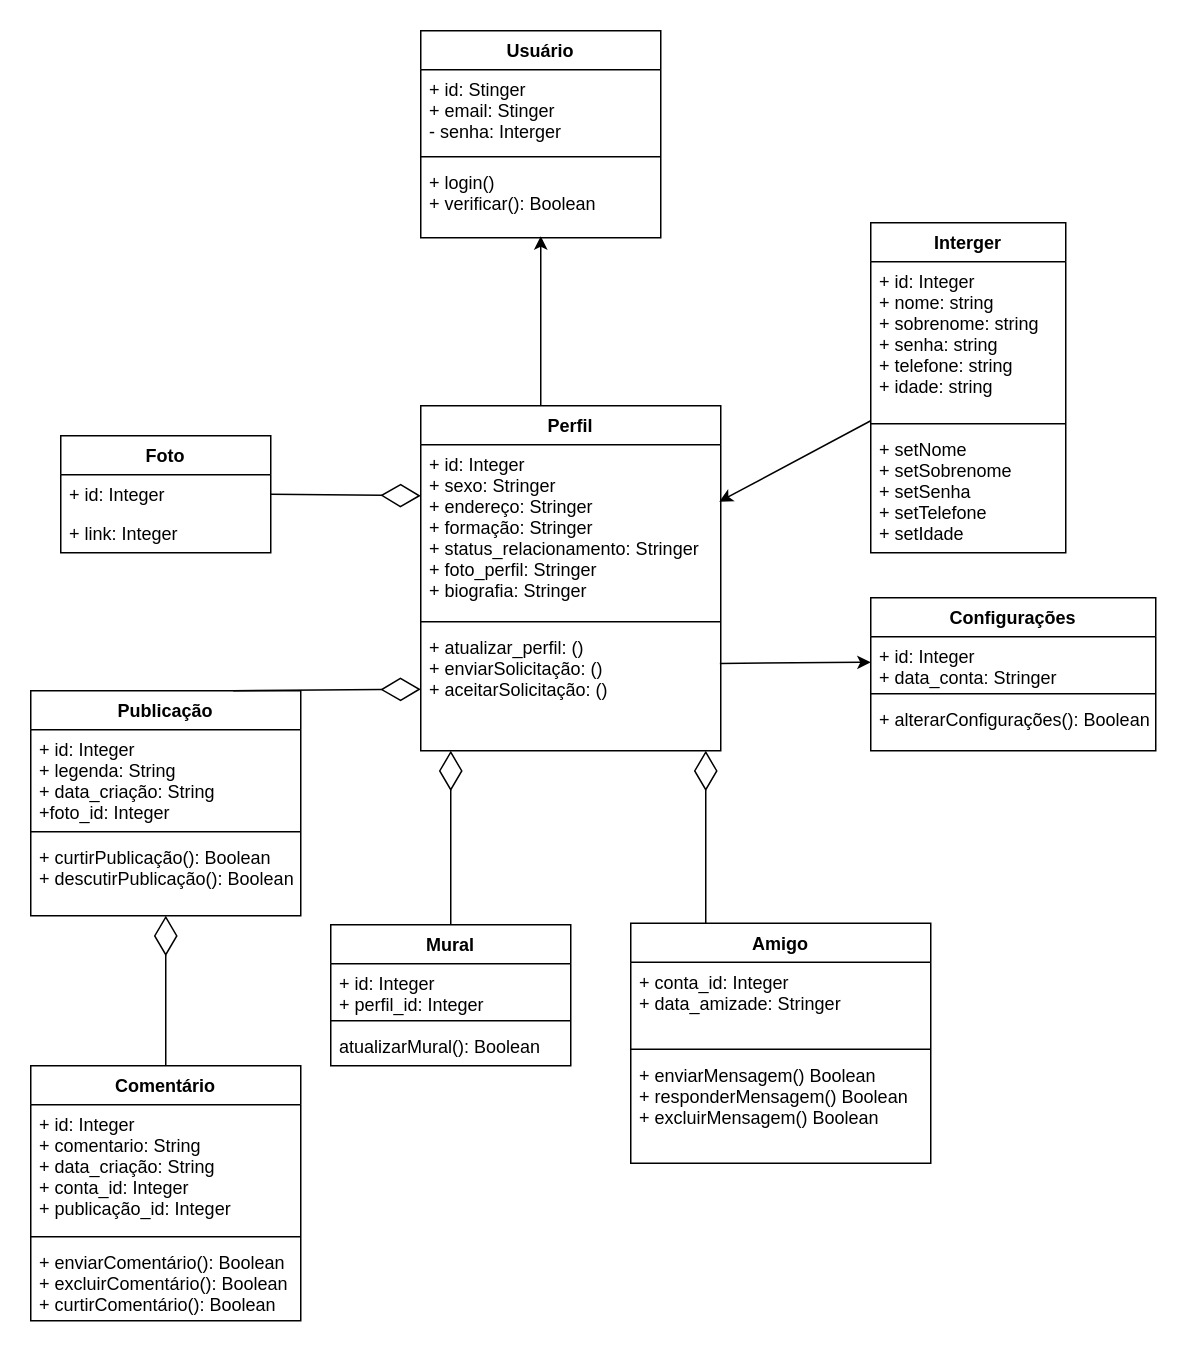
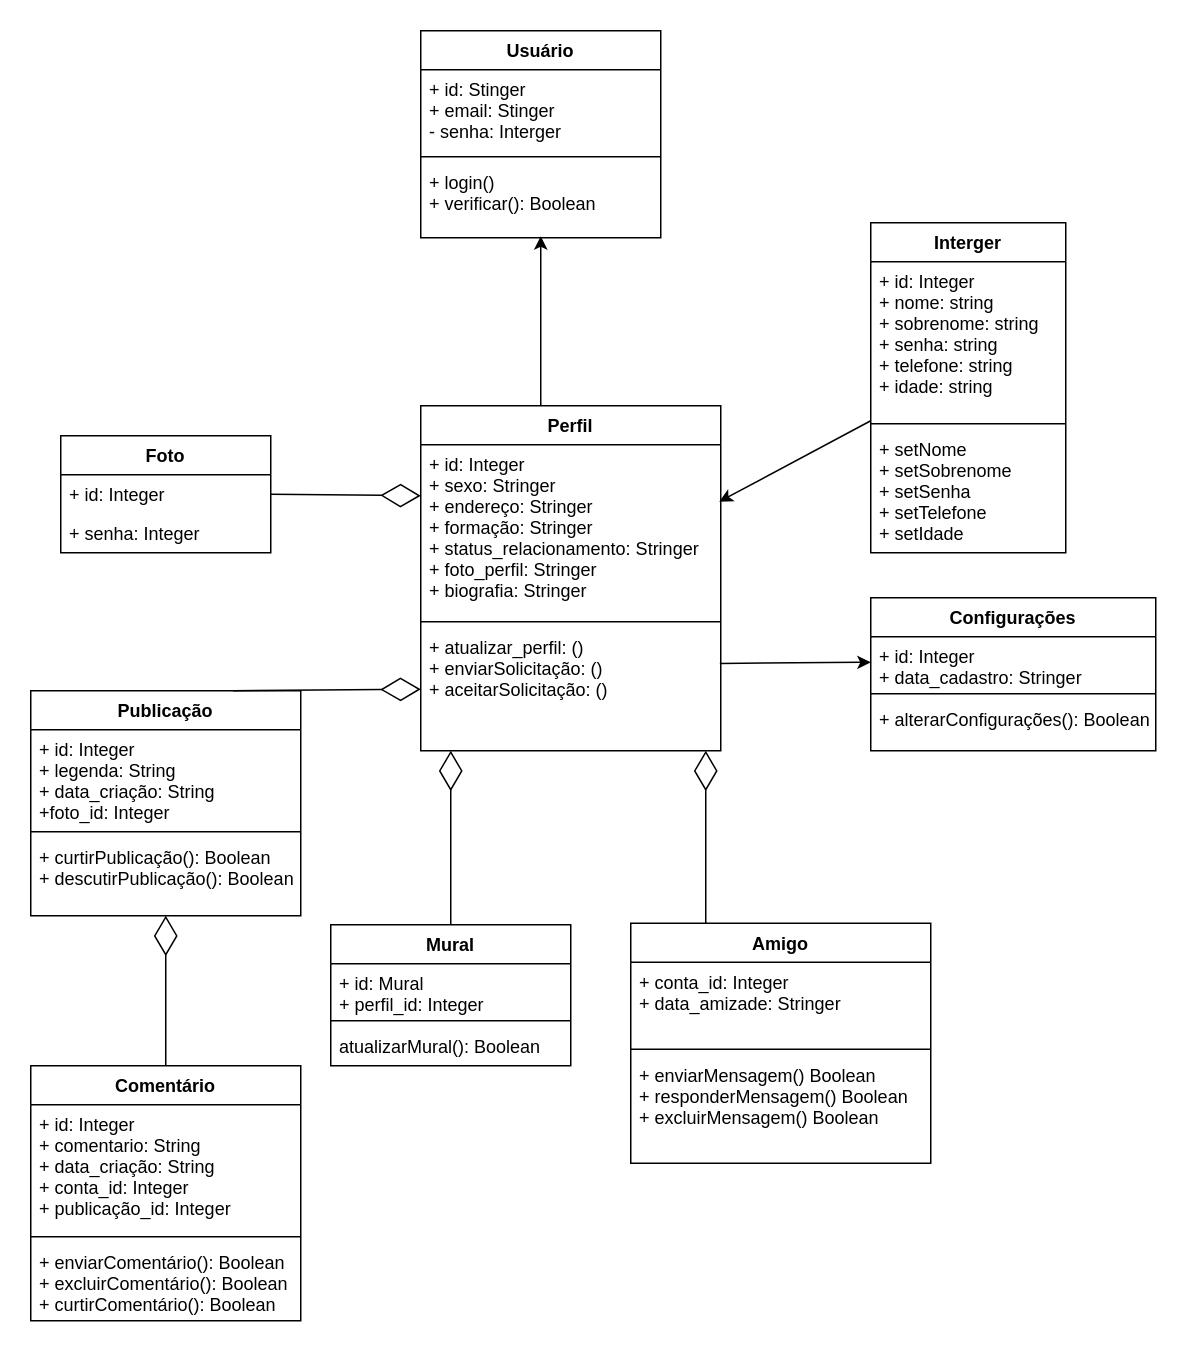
  <mxCell id="0" />
  <mxCell id="1" parent="0" />
  <mxCell id="2" value="Usuário" style="swimlane;fontStyle=1;align=center;verticalAlign=top;childLayout=stackLayout;horizontal=1;startSize=26;horizontalStack=0;resizeParent=1;resizeParentMax=0;resizeLast=0;collapsible=1;marginBottom=0;" vertex="1" parent="1"><mxGeometry x="280" y="20" width="160" height="138" as="geometry"><mxRectangle x="20" y="80" width="90" height="30" as="alternateBounds" /></mxGeometry></mxCell>
  <mxCell id="3" value="+ id: Stinger&#10;+ email: Stinger&#10;- senha: Interger&#10;" style="text;strokeColor=none;fillColor=none;align=left;verticalAlign=top;spacingLeft=4;spacingRight=4;overflow=hidden;rotatable=0;points=[[0,0.5],[1,0.5]];portConstraint=eastwest;" vertex="1" parent="2"><mxGeometry y="26" width="160" height="54" as="geometry" /></mxCell>
  <mxCell id="4" value="" style="line;strokeWidth=1;fillColor=none;align=left;verticalAlign=middle;spacingTop=-1;spacingLeft=3;spacingRight=3;rotatable=0;labelPosition=right;points=[];portConstraint=eastwest;strokeColor=inherit;" vertex="1" parent="2"><mxGeometry y="80" width="160" height="8" as="geometry" /></mxCell>
  <mxCell id="5" value="+ login()   &#10;+ verificar(): Boolean&#10;" style="text;strokeColor=none;fillColor=none;align=left;verticalAlign=top;spacingLeft=4;spacingRight=4;overflow=hidden;rotatable=0;points=[[0,0.5],[1,0.5]];portConstraint=eastwest;" vertex="1" parent="2"><mxGeometry y="88" width="160" height="50" as="geometry" /></mxCell>
  <mxCell id="6" value="Interger" style="swimlane;fontStyle=1;align=center;verticalAlign=top;childLayout=stackLayout;horizontal=1;startSize=26;horizontalStack=0;resizeParent=1;resizeParentMax=0;resizeLast=0;collapsible=1;marginBottom=0;" vertex="1" parent="1"><mxGeometry x="580" y="148" width="130" height="220" as="geometry" /></mxCell>
  <mxCell id="7" value="+ id: Integer&#10;+ nome: string&#10;+ sobrenome: string&#10;+ senha: string&#10;+ telefone: string&#10;+ idade: string&#10;" style="text;strokeColor=none;fillColor=none;align=left;verticalAlign=top;spacingLeft=4;spacingRight=4;overflow=hidden;rotatable=0;points=[[0,0.5],[1,0.5]];portConstraint=eastwest;" vertex="1" parent="6"><mxGeometry y="26" width="130" height="104" as="geometry" /></mxCell>
  <mxCell id="8" value="" style="line;strokeWidth=1;fillColor=none;align=left;verticalAlign=middle;spacingTop=-1;spacingLeft=3;spacingRight=3;rotatable=0;labelPosition=right;points=[];portConstraint=eastwest;strokeColor=inherit;" vertex="1" parent="6"><mxGeometry y="130" width="130" height="8" as="geometry" /></mxCell>
  <mxCell id="9" value="+ setNome&#10;+ setSobrenome&#10;+ setSenha&#10;+ setTelefone&#10;+ setIdade" style="text;strokeColor=none;fillColor=none;align=left;verticalAlign=top;spacingLeft=4;spacingRight=4;overflow=hidden;rotatable=0;points=[[0,0.5],[1,0.5]];portConstraint=eastwest;" vertex="1" parent="6"><mxGeometry y="138" width="130" height="82" as="geometry" /></mxCell>
  <mxCell id="10" value="" style="endArrow=classic;html=1;rounded=0;entryX=0.995;entryY=0.333;entryDx=0;entryDy=0;entryPerimeter=0;" edge="1" parent="1" target="12"><mxGeometry width="50" height="50" relative="1" as="geometry"><mxPoint x="580" y="280" as="sourcePoint" /><mxPoint x="580" y="350" as="targetPoint" /><Array as="points" /></mxGeometry></mxCell>
  <mxCell id="11" value="Perfil" style="swimlane;fontStyle=1;align=center;verticalAlign=top;childLayout=stackLayout;horizontal=1;startSize=26;horizontalStack=0;resizeParent=1;resizeParentMax=0;resizeLast=0;collapsible=1;marginBottom=0;" vertex="1" parent="1"><mxGeometry x="280" y="270" width="200" height="230" as="geometry"><mxRectangle x="290" y="80" width="70" height="30" as="alternateBounds" /></mxGeometry></mxCell>
  <mxCell id="12" value="+ id: Integer&#10;+ sexo: Stringer&#10;+ endereço: Stringer&#10;+ formação: Stringer&#10;+ status_relacionamento: Stringer&#10;+ foto_perfil: Stringer&#10;+ biografia: Stringer&#10; &#10;" style="text;strokeColor=none;fillColor=none;align=left;verticalAlign=top;spacingLeft=4;spacingRight=4;overflow=hidden;rotatable=0;points=[[0,0.5],[1,0.5]];portConstraint=eastwest;" vertex="1" parent="11"><mxGeometry y="26" width="200" height="114" as="geometry" /></mxCell>
  <mxCell id="13" value="" style="line;strokeWidth=1;fillColor=none;align=left;verticalAlign=middle;spacingTop=-1;spacingLeft=3;spacingRight=3;rotatable=0;labelPosition=right;points=[];portConstraint=eastwest;strokeColor=inherit;" vertex="1" parent="11"><mxGeometry y="140" width="200" height="8" as="geometry" /></mxCell>
  <mxCell id="14" value="+ atualizar_perfil: ()&#10;+ enviarSolicitação: ()&#10;+ aceitarSolicitação: ()" style="text;strokeColor=none;fillColor=none;align=left;verticalAlign=top;spacingLeft=4;spacingRight=4;overflow=hidden;rotatable=0;points=[[0,0.5],[1,0.5]];portConstraint=eastwest;" vertex="1" parent="11"><mxGeometry y="148" width="200" height="82" as="geometry" /></mxCell>
  <mxCell id="15" value="Amigo" style="swimlane;fontStyle=1;align=center;verticalAlign=top;childLayout=stackLayout;horizontal=1;startSize=26;horizontalStack=0;resizeParent=1;resizeParentMax=0;resizeLast=0;collapsible=1;marginBottom=0;" vertex="1" parent="1"><mxGeometry x="420" y="615" width="200" height="160" as="geometry" /></mxCell>
  <mxCell id="16" value="+ conta_id: Integer&#10;+ data_amizade: Stringer" style="text;strokeColor=none;fillColor=none;align=left;verticalAlign=top;spacingLeft=4;spacingRight=4;overflow=hidden;rotatable=0;points=[[0,0.5],[1,0.5]];portConstraint=eastwest;" vertex="1" parent="15"><mxGeometry y="26" width="200" height="54" as="geometry" /></mxCell>
  <mxCell id="17" value="" style="line;strokeWidth=1;fillColor=none;align=left;verticalAlign=middle;spacingTop=-1;spacingLeft=3;spacingRight=3;rotatable=0;labelPosition=right;points=[];portConstraint=eastwest;strokeColor=inherit;" vertex="1" parent="15"><mxGeometry y="80" width="200" height="8" as="geometry" /></mxCell>
  <mxCell id="18" value="+ enviarMensagem() Boolean&#10;+ responderMensagem() Boolean&#10;+ excluirMensagem() Boolean" style="text;strokeColor=none;fillColor=none;align=left;verticalAlign=top;spacingLeft=4;spacingRight=4;overflow=hidden;rotatable=0;points=[[0,0.5],[1,0.5]];portConstraint=eastwest;" vertex="1" parent="15"><mxGeometry y="88" width="200" height="72" as="geometry" /></mxCell>
  <mxCell id="19" value="Foto" style="swimlane;fontStyle=1;childLayout=stackLayout;horizontal=1;startSize=26;fillColor=none;horizontalStack=0;resizeParent=1;resizeParentMax=0;resizeLast=0;collapsible=1;marginBottom=0;" vertex="1" parent="1"><mxGeometry x="40" y="290" width="140" height="78" as="geometry" /></mxCell>
  <mxCell id="20" value="+ id: Integer " style="text;strokeColor=none;fillColor=none;align=left;verticalAlign=top;spacingLeft=4;spacingRight=4;overflow=hidden;rotatable=0;points=[[0,0.5],[1,0.5]];portConstraint=eastwest;" vertex="1" parent="19"><mxGeometry y="26" width="140" height="26" as="geometry" /></mxCell>
- <mxCell id="21" value="+ link: Integer" style="text;strokeColor=none;fillColor=none;align=left;verticalAlign=top;spacingLeft=4;spacingRight=4;overflow=hidden;rotatable=0;points=[[0,0.5],[1,0.5]];portConstraint=eastwest;" vertex="1" parent="19"><mxGeometry y="52" width="140" height="26" as="geometry" /></mxCell>
+ <mxCell id="21" value="+ senha: Integer" style="text;strokeColor=none;fillColor=none;align=left;verticalAlign=top;spacingLeft=4;spacingRight=4;overflow=hidden;rotatable=0;points=[[0,0.5],[1,0.5]];portConstraint=eastwest;" vertex="1" parent="19"><mxGeometry y="52" width="140" height="26" as="geometry" /></mxCell>
  <mxCell id="22" value="Configurações" style="swimlane;fontStyle=1;align=center;verticalAlign=top;childLayout=stackLayout;horizontal=1;startSize=26;horizontalStack=0;resizeParent=1;resizeParentMax=0;resizeLast=0;collapsible=1;marginBottom=0;" vertex="1" parent="1"><mxGeometry x="580" y="398" width="190" height="102" as="geometry"><mxRectangle x="590" y="300" width="100" height="30" as="alternateBounds" /></mxGeometry></mxCell>
- <mxCell id="23" value="+ id: Integer&#10;+ data_conta: Stringer" style="text;strokeColor=none;fillColor=none;align=left;verticalAlign=top;spacingLeft=4;spacingRight=4;overflow=hidden;rotatable=0;points=[[0,0.5],[1,0.5]];portConstraint=eastwest;" vertex="1" parent="22"><mxGeometry y="26" width="190" height="34" as="geometry" /></mxCell>
+ <mxCell id="23" value="+ id: Integer&#10;+ data_cadastro: Stringer" style="text;strokeColor=none;fillColor=none;align=left;verticalAlign=top;spacingLeft=4;spacingRight=4;overflow=hidden;rotatable=0;points=[[0,0.5],[1,0.5]];portConstraint=eastwest;" vertex="1" parent="22"><mxGeometry y="26" width="190" height="34" as="geometry" /></mxCell>
  <mxCell id="24" value="" style="line;strokeWidth=1;fillColor=none;align=left;verticalAlign=middle;spacingTop=-1;spacingLeft=3;spacingRight=3;rotatable=0;labelPosition=right;points=[];portConstraint=eastwest;strokeColor=inherit;" vertex="1" parent="22"><mxGeometry y="60" width="190" height="8" as="geometry" /></mxCell>
  <mxCell id="25" value="+ alterarConfigurações(): Boolean" style="text;strokeColor=none;fillColor=none;align=left;verticalAlign=top;spacingLeft=4;spacingRight=4;overflow=hidden;rotatable=0;points=[[0,0.5],[1,0.5]];portConstraint=eastwest;" vertex="1" parent="22"><mxGeometry y="68" width="190" height="34" as="geometry" /></mxCell>
  <mxCell id="26" style="edgeStyle=none;rounded=0;orthogonalLoop=1;jettySize=auto;html=1;exitX=0.997;exitY=0.29;exitDx=0;exitDy=0;entryX=0;entryY=0.5;entryDx=0;entryDy=0;exitPerimeter=0;" edge="1" parent="1" source="14" target="23"><mxGeometry relative="1" as="geometry" /></mxCell>
  <mxCell id="27" value="Mural" style="swimlane;fontStyle=1;align=center;verticalAlign=top;childLayout=stackLayout;horizontal=1;startSize=26;horizontalStack=0;resizeParent=1;resizeParentMax=0;resizeLast=0;collapsible=1;marginBottom=0;" vertex="1" parent="1"><mxGeometry x="220" y="616" width="160" height="94" as="geometry" /></mxCell>
- <mxCell id="28" value="+ id: Integer&#10;+ perfil_id: Integer" style="text;strokeColor=none;fillColor=none;align=left;verticalAlign=top;spacingLeft=4;spacingRight=4;overflow=hidden;rotatable=0;points=[[0,0.5],[1,0.5]];portConstraint=eastwest;" vertex="1" parent="27"><mxGeometry y="26" width="160" height="34" as="geometry" /></mxCell>
+ <mxCell id="28" value="+ id: Mural&#10;+ perfil_id: Integer" style="text;strokeColor=none;fillColor=none;align=left;verticalAlign=top;spacingLeft=4;spacingRight=4;overflow=hidden;rotatable=0;points=[[0,0.5],[1,0.5]];portConstraint=eastwest;" vertex="1" parent="27"><mxGeometry y="26" width="160" height="34" as="geometry" /></mxCell>
  <mxCell id="29" value="" style="line;strokeWidth=1;fillColor=none;align=left;verticalAlign=middle;spacingTop=-1;spacingLeft=3;spacingRight=3;rotatable=0;labelPosition=right;points=[];portConstraint=eastwest;strokeColor=inherit;" vertex="1" parent="27"><mxGeometry y="60" width="160" height="8" as="geometry" /></mxCell>
  <mxCell id="30" value="atualizarMural(): Boolean" style="text;strokeColor=none;fillColor=none;align=left;verticalAlign=top;spacingLeft=4;spacingRight=4;overflow=hidden;rotatable=0;points=[[0,0.5],[1,0.5]];portConstraint=eastwest;" vertex="1" parent="27"><mxGeometry y="68" width="160" height="26" as="geometry" /></mxCell>
  <mxCell id="31" value="" style="endArrow=diamondThin;endFill=0;endSize=24;html=1;rounded=0;exitX=1;exitY=0.5;exitDx=0;exitDy=0;" edge="1" parent="1" source="20"><mxGeometry width="160" relative="1" as="geometry"><mxPoint x="140" y="590" as="sourcePoint" /><mxPoint x="280" y="330" as="targetPoint" /><Array as="points" /></mxGeometry></mxCell>
  <mxCell id="32" value="" style="endArrow=diamondThin;endFill=0;endSize=24;html=1;rounded=0;exitX=0.25;exitY=0;exitDx=0;exitDy=0;" edge="1" parent="1" source="15"><mxGeometry width="160" relative="1" as="geometry"><mxPoint x="260" y="540" as="sourcePoint" /><mxPoint x="470" y="500" as="targetPoint" /><Array as="points" /></mxGeometry></mxCell>
  <mxCell id="33" value="Publicação" style="swimlane;fontStyle=1;align=center;verticalAlign=top;childLayout=stackLayout;horizontal=1;startSize=26;horizontalStack=0;resizeParent=1;resizeParentMax=0;resizeLast=0;collapsible=1;marginBottom=0;" vertex="1" parent="1"><mxGeometry x="20" y="460" width="180" height="150" as="geometry" /></mxCell>
  <mxCell id="34" value="+ id: Integer&#10;+ legenda: String&#10;+ data_criação: String&#10;+foto_id: Integer" style="text;strokeColor=none;fillColor=none;align=left;verticalAlign=top;spacingLeft=4;spacingRight=4;overflow=hidden;rotatable=0;points=[[0,0.5],[1,0.5]];portConstraint=eastwest;" vertex="1" parent="33"><mxGeometry y="26" width="180" height="64" as="geometry" /></mxCell>
  <mxCell id="35" value="" style="line;strokeWidth=1;fillColor=none;align=left;verticalAlign=middle;spacingTop=-1;spacingLeft=3;spacingRight=3;rotatable=0;labelPosition=right;points=[];portConstraint=eastwest;strokeColor=inherit;" vertex="1" parent="33"><mxGeometry y="90" width="180" height="8" as="geometry" /></mxCell>
  <mxCell id="36" value="+ curtirPublicação(): Boolean&#10;+ descutirPublicação(): Boolean" style="text;strokeColor=none;fillColor=none;align=left;verticalAlign=top;spacingLeft=4;spacingRight=4;overflow=hidden;rotatable=0;points=[[0,0.5],[1,0.5]];portConstraint=eastwest;" vertex="1" parent="33"><mxGeometry y="98" width="180" height="52" as="geometry" /></mxCell>
  <mxCell id="37" value="" style="endArrow=diamondThin;endFill=0;endSize=24;html=1;rounded=0;exitX=0.75;exitY=0;exitDx=0;exitDy=0;entryX=0;entryY=0.5;entryDx=0;entryDy=0;" edge="1" parent="1" source="33" target="14"><mxGeometry width="160" relative="1" as="geometry"><mxPoint x="170" y="540" as="sourcePoint" /><mxPoint x="330" y="540" as="targetPoint" /></mxGeometry></mxCell>
  <mxCell id="38" value="" style="endArrow=diamondThin;endFill=0;endSize=24;html=1;rounded=0;exitX=0.5;exitY=0;exitDx=0;exitDy=0;" edge="1" parent="1" source="27"><mxGeometry width="160" relative="1" as="geometry"><mxPoint x="370" y="630" as="sourcePoint" /><mxPoint x="300" y="500" as="targetPoint" /></mxGeometry></mxCell>
  <mxCell id="39" value="Comentário" style="swimlane;fontStyle=1;align=center;verticalAlign=top;childLayout=stackLayout;horizontal=1;startSize=26;horizontalStack=0;resizeParent=1;resizeParentMax=0;resizeLast=0;collapsible=1;marginBottom=0;" vertex="1" parent="1"><mxGeometry x="20" y="710" width="180" height="170" as="geometry" /></mxCell>
  <mxCell id="40" value="+ id: Integer&#10;+ comentario: String&#10;+ data_criação: String&#10;+ conta_id: Integer&#10;+ publicação_id: Integer" style="text;strokeColor=none;fillColor=none;align=left;verticalAlign=top;spacingLeft=4;spacingRight=4;overflow=hidden;rotatable=0;points=[[0,0.5],[1,0.5]];portConstraint=eastwest;" vertex="1" parent="39"><mxGeometry y="26" width="180" height="84" as="geometry" /></mxCell>
  <mxCell id="41" value="" style="line;strokeWidth=1;fillColor=none;align=left;verticalAlign=middle;spacingTop=-1;spacingLeft=3;spacingRight=3;rotatable=0;labelPosition=right;points=[];portConstraint=eastwest;strokeColor=inherit;" vertex="1" parent="39"><mxGeometry y="110" width="180" height="8" as="geometry" /></mxCell>
  <mxCell id="42" value="+ enviarComentário(): Boolean&#10;+ excluirComentário(): Boolean&#10;+ curtirComentário(): Boolean&#10;" style="text;strokeColor=none;fillColor=none;align=left;verticalAlign=top;spacingLeft=4;spacingRight=4;overflow=hidden;rotatable=0;points=[[0,0.5],[1,0.5]];portConstraint=eastwest;" vertex="1" parent="39"><mxGeometry y="118" width="180" height="52" as="geometry" /></mxCell>
  <mxCell id="43" value="" style="endArrow=diamondThin;endFill=0;endSize=24;html=1;rounded=0;exitX=0.5;exitY=0;exitDx=0;exitDy=0;" edge="1" parent="1" source="39" target="36"><mxGeometry width="160" relative="1" as="geometry"><mxPoint x="150" y="700" as="sourcePoint" /><mxPoint x="310" y="700" as="targetPoint" /></mxGeometry></mxCell>
  <mxCell id="44" value="" style="endArrow=classic;html=1;rounded=0;entryX=0.5;entryY=0.98;entryDx=0;entryDy=0;entryPerimeter=0;" edge="1" parent="1" target="5"><mxGeometry width="50" height="50" relative="1" as="geometry"><mxPoint x="360" y="270" as="sourcePoint" /><mxPoint x="430" y="380" as="targetPoint" /></mxGeometry></mxCell>
